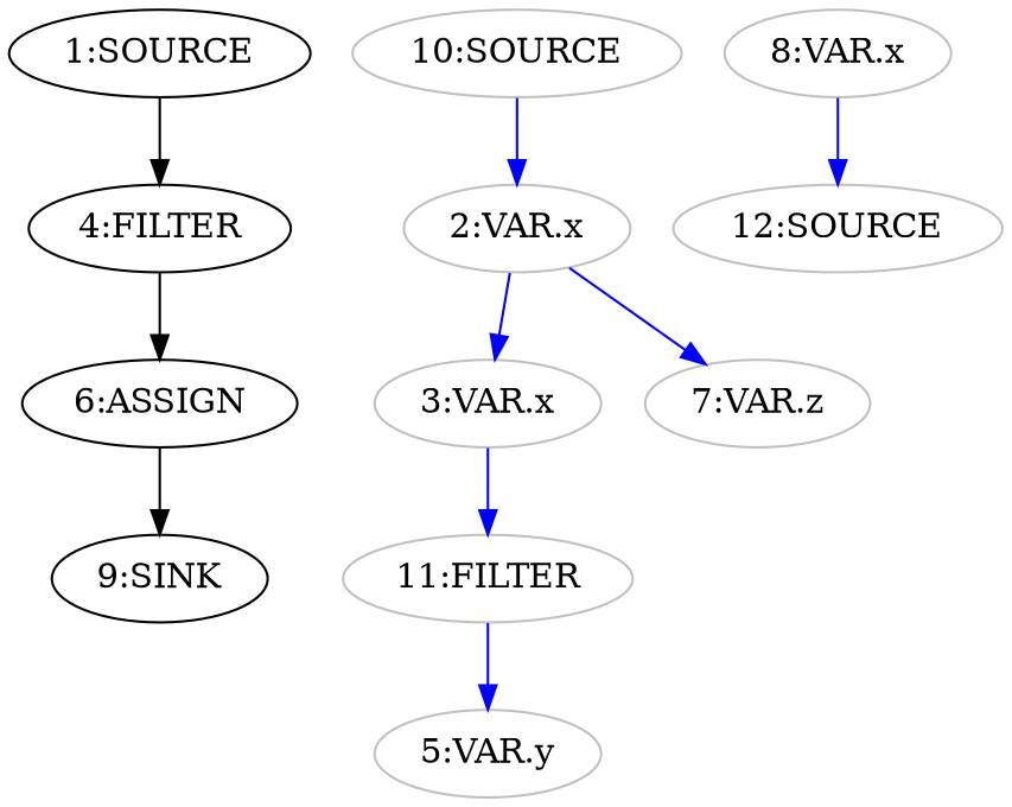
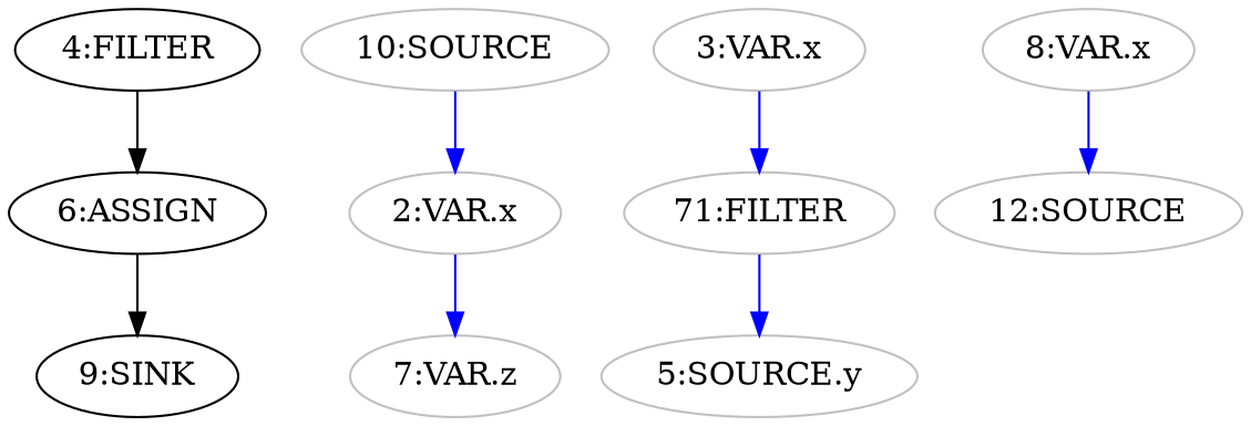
  digraph {
    node [color=grey]
    edge [color=blue]
    n1 [label="6:ASSIGN" color=""]
    n2 [label="9:SINK" color=""]
    n3 [label="4:FILTER" color=""]
-   n4 [label="1:SOURCE" color=""]
    n5 [label="2:VAR.x"]
    n6 [label="3:VAR.x"]
    n7 [label="7:VAR.z"]
-   n8 [label="11:FILTER"]
+   n8 [label="71:FILTER"]
    n9 [label="8:VAR.x"]
    n10 [label="12:SOURCE"]
-   n11 [label="5:VAR.y"]
+   n11 [label="5:SOURCE.y"]
    n12 [label="10:SOURCE"]
    n1 -> n2 [color=black]
    n3 -> n1 [color=black]
-   n4 -> n3 [color=black]
-   n5 -> n6
    n5 -> n7
    n6 -> n8
    n8 -> n11
    n9 -> n10
    n12 -> n5
  }
